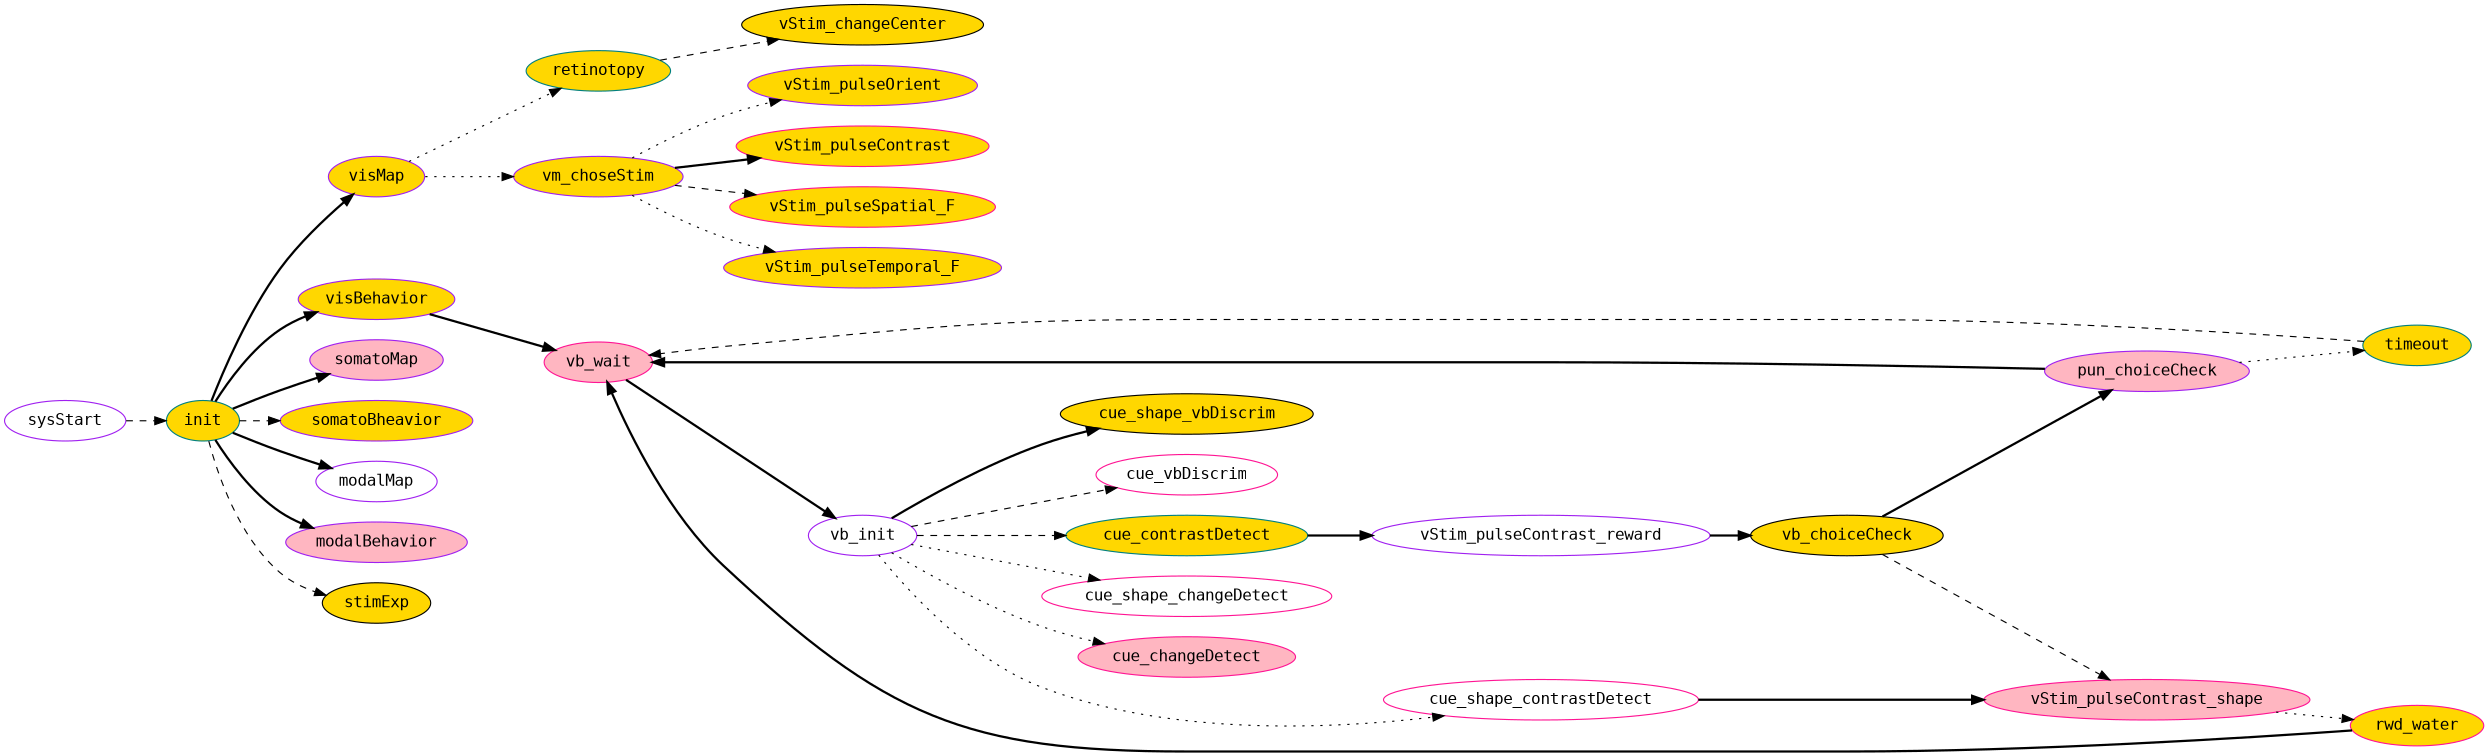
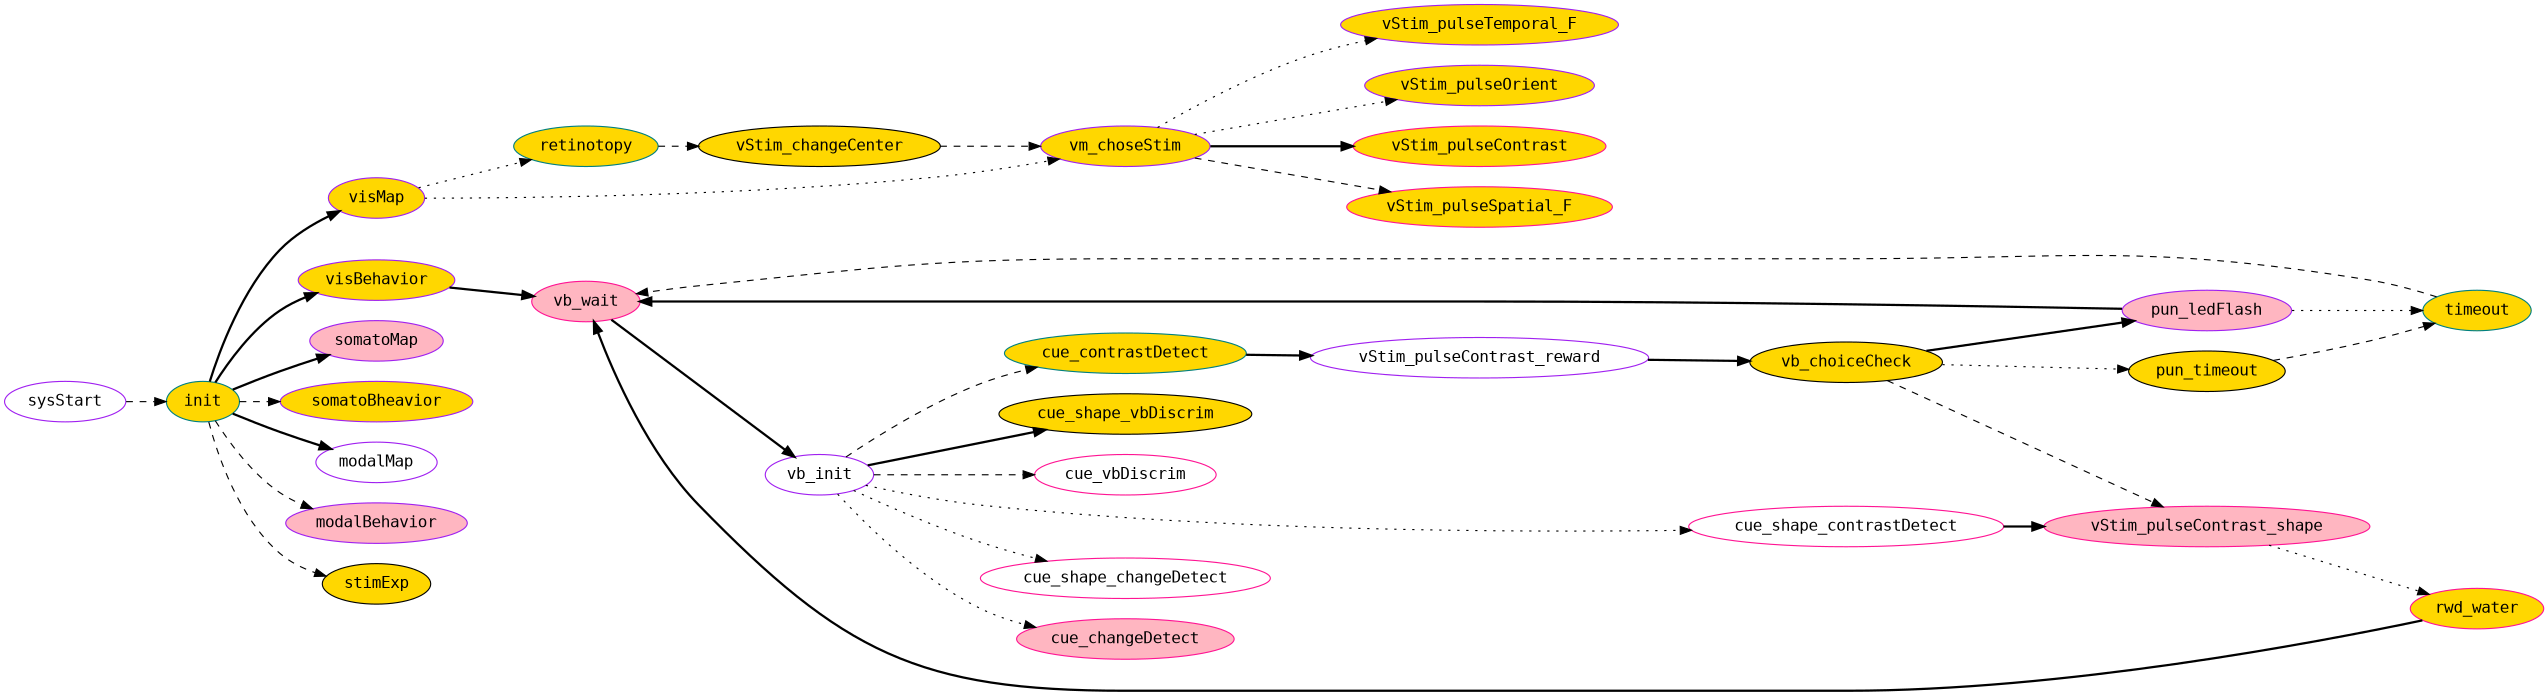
  digraph {
    fontname="DejaVu Sans Mono"
    rankdir=LR
    node [color=purple fillcolor=gold fontname="DejaVu Sans Mono" style=filled]
    edge [fontname="DejaVu Sans Mono" style=bold]
    sysStart [fillcolor=white]
    init [color=teal]
    visMap
    visBehavior
    somatoMap [fillcolor=lightpink]
    somatoBheavior
    modalMap [fillcolor=white]
    modalBehavior [fillcolor=lightpink]
    stimExp [color=black]
    vm_choseStim
    retinotopy [color=teal]
    vb_wait [color=deeppink fillcolor=lightpink]
    vStim_pulseOrient
    vStim_pulseContrast [color=deeppink]
    vStim_pulseSpatial_F [color=deeppink]
    vStim_pulseTemporal_F
    vStim_changeCenter [color=black]
    vb_init [fillcolor=white]
    cue_shape_contrastDetect [color=deeppink fillcolor=white]
    cue_contrastDetect [color=teal]
    cue_shape_changeDetect [color=deeppink fillcolor=white]
    cue_changeDetect [color=deeppink fillcolor=lightpink]
    cue_shape_vbDiscrim [color=black]
    cue_vbDiscrim [color=deeppink fillcolor=white]
    vStim_pulseContrast_shape [color=deeppink fillcolor=lightpink]
    vStim_pulseContrast_reward [fillcolor=white]
    rwd_water [color=deeppink]
    vb_choiceCheck [color=black]
-   pun_ledFlash [fillcolor=lightpink label=pun_choiceCheck]
+   pun_timeout [color=black]
+   pun_ledFlash [fillcolor=lightpink]
    timeout [color=teal]
    sysStart -> init [style=dashed]
    init -> visMap
    init -> visBehavior
    init -> somatoMap
    init -> somatoBheavior [style=dashed]
    init -> modalMap
-   init -> modalBehavior
+   init -> modalBehavior [style=dashed]
    init -> stimExp [style=dashed]
    visMap -> vm_choseStim [style=dotted]
    visMap -> retinotopy [style=dotted]
    visBehavior -> vb_wait
    vm_choseStim -> vStim_pulseOrient [style=dotted]
    vm_choseStim -> vStim_pulseContrast
    vm_choseStim -> vStim_pulseSpatial_F [style=dashed]
    vm_choseStim -> vStim_pulseTemporal_F [style=dotted]
    retinotopy -> vStim_changeCenter [style=dashed]
    vb_wait -> vb_init
+   vStim_changeCenter -> vm_choseStim [style=dashed]
    vb_init -> cue_shape_contrastDetect [style=dotted]
    vb_init -> cue_contrastDetect [style=dashed]
    vb_init -> cue_shape_changeDetect [style=dotted]
    vb_init -> cue_changeDetect [style=dotted]
    vb_init -> cue_shape_vbDiscrim
    vb_init -> cue_vbDiscrim [style=dashed]
    cue_shape_contrastDetect -> vStim_pulseContrast_shape
    cue_contrastDetect -> vStim_pulseContrast_reward
    vStim_pulseContrast_shape -> rwd_water [style=dotted]
    vStim_pulseContrast_reward -> vb_choiceCheck
    rwd_water -> vb_wait
    vb_choiceCheck -> vStim_pulseContrast_shape [style=dashed]
+   vb_choiceCheck -> pun_timeout [style=dotted]
    vb_choiceCheck -> pun_ledFlash
+   pun_timeout -> timeout [style=dashed]
    pun_ledFlash -> vb_wait
    pun_ledFlash -> timeout [style=dotted]
    timeout -> vb_wait [style=dashed]
  }
